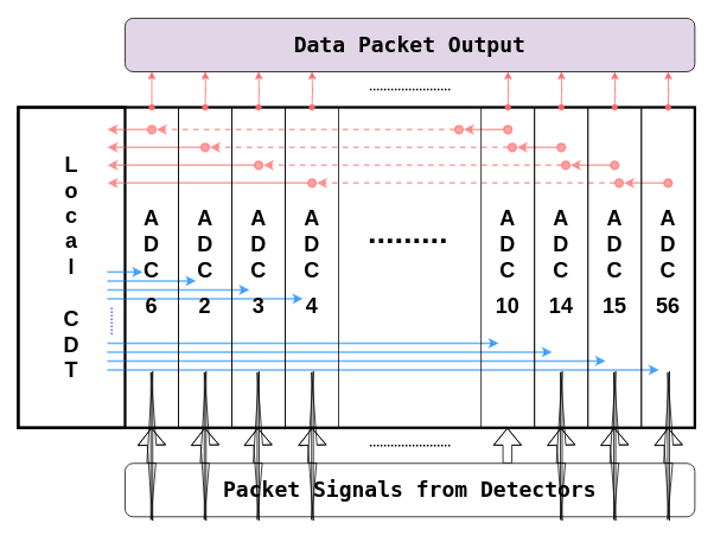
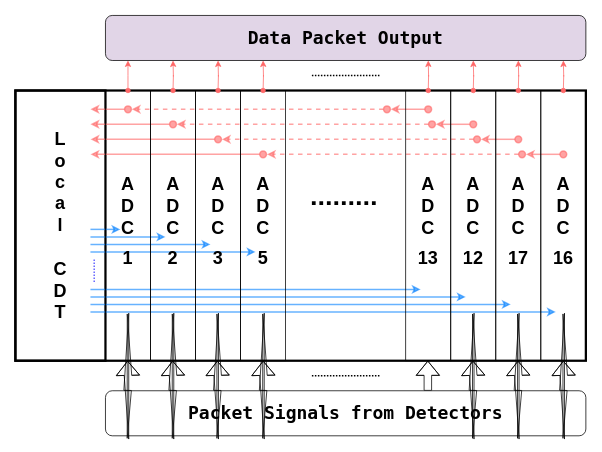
  <mxCell id="0" />
  <mxCell id="1" parent="0" />
  <mxCell id="2" value="&lt;span style=&quot;font-size: 24px&quot;&gt;L&lt;br&gt;o&lt;br&gt;c&lt;br&gt;a&lt;br&gt;l&lt;br&gt;&lt;br&gt;C&lt;/span&gt;&lt;br style=&quot;font-size: 24px&quot;&gt;&lt;span style=&quot;font-size: 24px&quot;&gt;D&lt;/span&gt;&lt;br style=&quot;font-size: 24px&quot;&gt;&lt;span style=&quot;font-size: 24px&quot;&gt;T&lt;/span&gt;" style="rounded=0;whiteSpace=wrap;html=1;fontStyle=1;strokeWidth=3;fillColor=none;" parent="1" vertex="1"><mxGeometry x="20" y="120" width="120" height="360" as="geometry" /></mxCell>
  <mxCell id="3" value="" style="rounded=0;whiteSpace=wrap;html=1;fillColor=none;strokeWidth=3;" vertex="1" parent="1"><mxGeometry x="20" y="120" width="760" height="360" as="geometry" /></mxCell>
  <mxCell id="4" value="" style="endArrow=classic;html=1;strokeColor=#FF6666;fillColor=#FF6666;gradientColor=none;opacity=60;strokeWidth=2;startArrow=oval;startFill=1;startSize=9;" parent="1" edge="1"><mxGeometry width="50" height="50" relative="1" as="geometry"><mxPoint x="170" y="145" as="sourcePoint" /><mxPoint x="120" y="145" as="targetPoint" /></mxGeometry></mxCell>
  <mxCell id="5" value="" style="endArrow=classic;html=1;fillColor=#FF6666;gradientColor=none;opacity=60;strokeWidth=2;strokeColor=#007FFF;" parent="1" edge="1"><mxGeometry width="50" height="50" relative="1" as="geometry"><mxPoint x="120" y="305" as="sourcePoint" /><mxPoint x="160" y="305" as="targetPoint" /></mxGeometry></mxCell>
  <mxCell id="6" value="" style="endArrow=classic;html=1;strokeColor=#FF6666;fillColor=#FF6666;gradientColor=none;opacity=60;strokeWidth=2;startArrow=oval;startFill=1;startSize=9;" edge="1" parent="1"><mxGeometry width="50" height="50" relative="1" as="geometry"><mxPoint x="230" y="165" as="sourcePoint" /><mxPoint x="120" y="165" as="targetPoint" /></mxGeometry></mxCell>
  <mxCell id="7" value="" style="endArrow=classic;html=1;strokeColor=#FF6666;fillColor=#FF6666;gradientColor=none;opacity=60;strokeWidth=2;startArrow=oval;startFill=1;startSize=9;" edge="1" parent="1"><mxGeometry width="50" height="50" relative="1" as="geometry"><mxPoint x="290" y="185" as="sourcePoint" /><mxPoint x="120" y="185" as="targetPoint" /></mxGeometry></mxCell>
  <mxCell id="8" value="" style="endArrow=classic;html=1;strokeColor=#FF6666;fillColor=#FF6666;gradientColor=none;opacity=60;strokeWidth=2;startArrow=oval;startFill=1;startSize=9;" edge="1" parent="1"><mxGeometry width="50" height="50" relative="1" as="geometry"><mxPoint x="350" y="205" as="sourcePoint" /><mxPoint x="120" y="205" as="targetPoint" /></mxGeometry></mxCell>
  <mxCell id="9" value="" style="endArrow=classic;html=1;strokeColor=#FF6666;fillColor=#FF6666;gradientColor=none;opacity=60;strokeWidth=2;startArrow=oval;startFill=1;startSize=9;" edge="1" parent="1"><mxGeometry x="585" y="145" width="50" height="50" as="geometry"><mxPoint x="570" y="145" as="sourcePoint" /><mxPoint x="520" y="145" as="targetPoint" /></mxGeometry></mxCell>
  <mxCell id="10" value="" style="endArrow=classic;html=1;strokeColor=#FF6666;fillColor=#FF6666;gradientColor=none;opacity=60;strokeWidth=2;startArrow=oval;startFill=1;startSize=9;" edge="1" parent="1"><mxGeometry x="585" y="145" width="50" height="50" as="geometry"><mxPoint x="630" y="165" as="sourcePoint" /><mxPoint x="580" y="165" as="targetPoint" /></mxGeometry></mxCell>
  <mxCell id="11" value="" style="endArrow=classic;html=1;strokeColor=#FF6666;fillColor=#FF6666;gradientColor=none;opacity=60;strokeWidth=2;startArrow=oval;startFill=1;startSize=9;" edge="1" parent="1"><mxGeometry x="585" y="145" width="50" height="50" as="geometry"><mxPoint x="690" y="185" as="sourcePoint" /><mxPoint x="640" y="185" as="targetPoint" /></mxGeometry></mxCell>
  <mxCell id="12" value="" style="endArrow=classic;html=1;strokeColor=#FF6666;fillColor=#FF6666;gradientColor=none;opacity=60;strokeWidth=2;startArrow=oval;startFill=1;startSize=9;" edge="1" parent="1"><mxGeometry x="585" y="145" width="50" height="50" as="geometry"><mxPoint x="750" y="205" as="sourcePoint" /><mxPoint x="700" y="205" as="targetPoint" /></mxGeometry></mxCell>
  <mxCell id="13" value="" style="endArrow=classic;html=1;strokeColor=#FF6666;fillColor=#FF6666;gradientColor=none;opacity=60;strokeWidth=2;startArrow=oval;startFill=1;dashed=1;startSize=9;" edge="1" parent="1"><mxGeometry x="235" y="145" width="50" height="50" as="geometry"><mxPoint x="515" y="145" as="sourcePoint" /><mxPoint x="175" y="145" as="targetPoint" /></mxGeometry></mxCell>
  <mxCell id="14" value="" style="endArrow=classic;html=1;strokeColor=#FF6666;fillColor=#FF6666;gradientColor=none;opacity=60;strokeWidth=2;startArrow=oval;startFill=1;dashed=1;startSize=9;" edge="1" parent="1"><mxGeometry x="235" y="145" width="50" height="50" as="geometry"><mxPoint x="575" y="165" as="sourcePoint" /><mxPoint x="235" y="165" as="targetPoint" /></mxGeometry></mxCell>
  <mxCell id="15" value="" style="endArrow=classic;html=1;strokeColor=#FF6666;fillColor=#FF6666;gradientColor=none;opacity=60;strokeWidth=2;startArrow=oval;startFill=1;dashed=1;startSize=9;" edge="1" parent="1"><mxGeometry x="355" y="185" width="50" height="50" as="geometry"><mxPoint x="635" y="185" as="sourcePoint" /><mxPoint x="295" y="185" as="targetPoint" /></mxGeometry></mxCell>
  <mxCell id="16" value="" style="endArrow=classic;html=1;strokeColor=#FF6666;fillColor=#FF6666;gradientColor=none;opacity=60;strokeWidth=2;startArrow=oval;startFill=1;dashed=1;startSize=9;" edge="1" parent="1"><mxGeometry x="355" y="185" width="50" height="50" as="geometry"><mxPoint x="695" y="205" as="sourcePoint" /><mxPoint x="355" y="205" as="targetPoint" /></mxGeometry></mxCell>
  <mxCell id="17" value="" style="endArrow=none;dashed=1;html=1;startSize=9;strokeWidth=5;dashPattern=1 1;" edge="1" parent="1"><mxGeometry width="50" height="50" relative="1" as="geometry"><mxPoint x="415" y="270" as="sourcePoint" /><mxPoint x="505" y="270" as="targetPoint" /></mxGeometry></mxCell>
  <mxCell id="18" value="" style="endArrow=classic;html=1;fillColor=#FF6666;gradientColor=none;opacity=60;strokeWidth=2;strokeColor=#007FFF;" edge="1" parent="1"><mxGeometry width="50" height="50" relative="1" as="geometry"><mxPoint x="120" y="315" as="sourcePoint" /><mxPoint x="220" y="315" as="targetPoint" /></mxGeometry></mxCell>
  <mxCell id="19" value="" style="endArrow=classic;html=1;fillColor=#FF6666;gradientColor=none;opacity=60;strokeWidth=2;strokeColor=#007FFF;" edge="1" parent="1"><mxGeometry width="50" height="50" relative="1" as="geometry"><mxPoint x="120" y="325" as="sourcePoint" /><mxPoint x="280" y="325" as="targetPoint" /></mxGeometry></mxCell>
  <mxCell id="20" value="" style="endArrow=classic;html=1;fillColor=#FF6666;gradientColor=none;opacity=60;strokeWidth=2;strokeColor=#007FFF;" edge="1" parent="1"><mxGeometry width="50" height="50" relative="1" as="geometry"><mxPoint x="120" y="335" as="sourcePoint" /><mxPoint x="340" y="335" as="targetPoint" /></mxGeometry></mxCell>
  <mxCell id="21" value="" style="endArrow=classic;html=1;fillColor=#FF6666;gradientColor=none;opacity=60;strokeWidth=2;strokeColor=#007FFF;" edge="1" parent="1"><mxGeometry width="50" height="50" relative="1" as="geometry"><mxPoint x="120" y="385" as="sourcePoint" /><mxPoint x="560" y="385" as="targetPoint" /></mxGeometry></mxCell>
  <mxCell id="22" value="" style="endArrow=classic;html=1;fillColor=#FF6666;gradientColor=none;opacity=60;strokeWidth=2;strokeColor=#007FFF;" edge="1" parent="1"><mxGeometry width="50" height="50" relative="1" as="geometry"><mxPoint x="120" y="395" as="sourcePoint" /><mxPoint x="620" y="395" as="targetPoint" /></mxGeometry></mxCell>
  <mxCell id="23" value="" style="endArrow=classic;html=1;fillColor=#FF6666;gradientColor=none;opacity=60;strokeWidth=2;strokeColor=#007FFF;" edge="1" parent="1"><mxGeometry width="50" height="50" relative="1" as="geometry"><mxPoint x="120" y="405" as="sourcePoint" /><mxPoint x="680" y="405" as="targetPoint" /></mxGeometry></mxCell>
  <mxCell id="24" value="" style="endArrow=classic;html=1;fillColor=#FF6666;gradientColor=none;opacity=60;strokeWidth=2;strokeColor=#007FFF;" edge="1" parent="1"><mxGeometry width="50" height="50" relative="1" as="geometry"><mxPoint x="120" y="415" as="sourcePoint" /><mxPoint x="740" y="415" as="targetPoint" /></mxGeometry></mxCell>
- <mxCell id="25" value="&lt;span style=&quot;font-size: 24px&quot;&gt;A&lt;/span&gt;&lt;br&gt;&lt;span style=&quot;font-size: 24px&quot;&gt;D&lt;/span&gt;&lt;br&gt;&lt;span style=&quot;font-size: 24px&quot;&gt;C&lt;/span&gt;&lt;br&gt;&lt;p&gt;&lt;font style=&quot;font-size: 24px&quot;&gt;6&lt;/font&gt;&lt;/p&gt;&lt;p&gt;&lt;/p&gt;" style="rounded=0;whiteSpace=wrap;html=1;fontStyle=1;fillColor=none;" parent="1" vertex="1"><mxGeometry x="140" y="120" width="60" height="360" as="geometry" /></mxCell>
+ <mxCell id="25" value="&lt;span style=&quot;font-size: 24px&quot;&gt;A&lt;/span&gt;&lt;br&gt;&lt;span style=&quot;font-size: 24px&quot;&gt;D&lt;/span&gt;&lt;br&gt;&lt;span style=&quot;font-size: 24px&quot;&gt;C&lt;/span&gt;&lt;br&gt;&lt;p&gt;&lt;font style=&quot;font-size: 24px&quot;&gt;1&lt;/font&gt;&lt;/p&gt;&lt;p&gt;&lt;/p&gt;" style="rounded=0;whiteSpace=wrap;html=1;fontStyle=1;fillColor=none;" parent="1" vertex="1"><mxGeometry x="140" y="120" width="60" height="360" as="geometry" /></mxCell>
  <mxCell id="26" style="edgeStyle=orthogonalEdgeStyle;rounded=0;orthogonalLoop=1;jettySize=auto;html=1;exitX=0.5;exitY=1;exitDx=0;exitDy=0;startArrow=block;startFill=1;endArrow=none;endFill=0;shape=flexArrow;fontStyle=1" parent="1" edge="1"><mxGeometry relative="1" as="geometry"><mxPoint x="569.5" y="520" as="targetPoint" /><mxPoint x="569.5" y="480" as="sourcePoint" /><Array as="points"><mxPoint x="570" y="500" /><mxPoint x="570" y="500" /></Array></mxGeometry></mxCell>
  <mxCell id="27" value="&lt;pre&gt;&lt;font style=&quot;font-size: 24px&quot;&gt;Packet Signals from Detectors&lt;/font&gt;&lt;/pre&gt;" style="rounded=1;whiteSpace=wrap;html=1;fontStyle=1" parent="1" vertex="1"><mxGeometry x="140" y="520" width="640" height="60" as="geometry" /></mxCell>
  <mxCell id="28" style="edgeStyle=orthogonalEdgeStyle;rounded=0;orthogonalLoop=1;jettySize=auto;html=1;fillColor=#e51400;startArrow=oval;startFill=1;strokeWidth=1;fontStyle=1;strokeColor=#FF6666;" parent="1" source="25" edge="1"><mxGeometry relative="1" as="geometry"><mxPoint x="170" y="80" as="targetPoint" /></mxGeometry></mxCell>
  <mxCell id="29" value="&lt;pre&gt;&lt;font style=&quot;font-size: 24px&quot;&gt;Data Packet Output&lt;/font&gt;&lt;/pre&gt;" style="rounded=1;whiteSpace=wrap;html=1;fontStyle=1;fillColor=#e1d5e7;" vertex="1" parent="1"><mxGeometry x="140" y="20" width="640" height="60" as="geometry" /></mxCell>
  <mxCell id="30" value="&lt;span style=&quot;font-size: 24px&quot;&gt;A&lt;/span&gt;&lt;br&gt;&lt;span style=&quot;font-size: 24px&quot;&gt;D&lt;/span&gt;&lt;br&gt;&lt;span style=&quot;font-size: 24px&quot;&gt;C&lt;/span&gt;&lt;br&gt;&lt;p&gt;&lt;font style=&quot;font-size: 24px&quot;&gt;2&lt;/font&gt;&lt;/p&gt;&lt;p&gt;&lt;/p&gt;" style="rounded=0;whiteSpace=wrap;html=1;fontStyle=1;fillColor=none;" vertex="1" parent="1"><mxGeometry x="200" y="120" width="60" height="360" as="geometry" /></mxCell>
  <mxCell id="31" value="&lt;span style=&quot;font-size: 24px&quot;&gt;A&lt;/span&gt;&lt;br&gt;&lt;span style=&quot;font-size: 24px&quot;&gt;D&lt;/span&gt;&lt;br&gt;&lt;span style=&quot;font-size: 24px&quot;&gt;C&lt;/span&gt;&lt;br&gt;&lt;p&gt;&lt;font style=&quot;font-size: 24px&quot;&gt;3&lt;/font&gt;&lt;/p&gt;&lt;p&gt;&lt;/p&gt;" style="rounded=0;whiteSpace=wrap;html=1;fontStyle=1;fillColor=none;" vertex="1" parent="1"><mxGeometry x="260" y="120" width="60" height="360" as="geometry" /></mxCell>
- <mxCell id="32" value="&lt;span style=&quot;font-size: 24px&quot;&gt;A&lt;/span&gt;&lt;br&gt;&lt;span style=&quot;font-size: 24px&quot;&gt;D&lt;/span&gt;&lt;br&gt;&lt;span style=&quot;font-size: 24px&quot;&gt;C&lt;/span&gt;&lt;br&gt;&lt;p&gt;&lt;font style=&quot;font-size: 24px&quot;&gt;4&lt;/font&gt;&lt;/p&gt;&lt;p&gt;&lt;/p&gt;" style="rounded=0;whiteSpace=wrap;html=1;fontStyle=1;fillColor=none;" vertex="1" parent="1"><mxGeometry x="320" y="120" width="60" height="360" as="geometry" /></mxCell>
- <mxCell id="33" value="&lt;span style=&quot;font-size: 24px&quot;&gt;A&lt;/span&gt;&lt;br&gt;&lt;span style=&quot;font-size: 24px&quot;&gt;D&lt;/span&gt;&lt;br&gt;&lt;span style=&quot;font-size: 24px&quot;&gt;C&lt;/span&gt;&lt;br&gt;&lt;p&gt;&lt;font style=&quot;font-size: 24px&quot;&gt;56&lt;/font&gt;&lt;/p&gt;&lt;p&gt;&lt;/p&gt;" style="rounded=0;whiteSpace=wrap;html=1;fontStyle=1;fillColor=none;" vertex="1" parent="1"><mxGeometry x="720" y="120" width="60" height="360" as="geometry" /></mxCell>
- <mxCell id="34" value="&lt;span style=&quot;font-size: 24px&quot;&gt;A&lt;/span&gt;&lt;br&gt;&lt;span style=&quot;font-size: 24px&quot;&gt;D&lt;/span&gt;&lt;br&gt;&lt;span style=&quot;font-size: 24px&quot;&gt;C&lt;/span&gt;&lt;br&gt;&lt;p&gt;&lt;font style=&quot;font-size: 24px&quot;&gt;15&lt;/font&gt;&lt;/p&gt;&lt;p&gt;&lt;/p&gt;" style="rounded=0;whiteSpace=wrap;html=1;fontStyle=1;fillColor=none;" vertex="1" parent="1"><mxGeometry x="660" y="120" width="60" height="360" as="geometry" /></mxCell>
- <mxCell id="35" value="&lt;span style=&quot;font-size: 24px&quot;&gt;A&lt;/span&gt;&lt;br&gt;&lt;span style=&quot;font-size: 24px&quot;&gt;D&lt;/span&gt;&lt;br&gt;&lt;span style=&quot;font-size: 24px&quot;&gt;C&lt;/span&gt;&lt;br&gt;&lt;p&gt;&lt;font style=&quot;font-size: 24px&quot;&gt;14&lt;/font&gt;&lt;/p&gt;&lt;p&gt;&lt;/p&gt;" style="rounded=0;whiteSpace=wrap;html=1;fontStyle=1;fillColor=none;" vertex="1" parent="1"><mxGeometry x="600" y="120" width="60" height="360" as="geometry" /></mxCell>
- <mxCell id="36" value="&lt;span style=&quot;font-size: 24px&quot;&gt;A&lt;/span&gt;&lt;br&gt;&lt;span style=&quot;font-size: 24px&quot;&gt;D&lt;/span&gt;&lt;br&gt;&lt;span style=&quot;font-size: 24px&quot;&gt;C&lt;/span&gt;&lt;br&gt;&lt;p&gt;&lt;font style=&quot;font-size: 24px&quot;&gt;10&lt;/font&gt;&lt;/p&gt;&lt;p&gt;&lt;/p&gt;" style="rounded=0;whiteSpace=wrap;html=1;fontStyle=1;fillColor=none;" vertex="1" parent="1"><mxGeometry x="540" y="120" width="60" height="360" as="geometry" /></mxCell>
+ <mxCell id="32" value="&lt;span style=&quot;font-size: 24px&quot;&gt;A&lt;/span&gt;&lt;br&gt;&lt;span style=&quot;font-size: 24px&quot;&gt;D&lt;/span&gt;&lt;br&gt;&lt;span style=&quot;font-size: 24px&quot;&gt;C&lt;/span&gt;&lt;br&gt;&lt;p&gt;&lt;font style=&quot;font-size: 24px&quot;&gt;5&lt;/font&gt;&lt;/p&gt;&lt;p&gt;&lt;/p&gt;" style="rounded=0;whiteSpace=wrap;html=1;fontStyle=1;fillColor=none;" vertex="1" parent="1"><mxGeometry x="320" y="120" width="60" height="360" as="geometry" /></mxCell>
+ <mxCell id="33" value="&lt;span style=&quot;font-size: 24px&quot;&gt;A&lt;/span&gt;&lt;br&gt;&lt;span style=&quot;font-size: 24px&quot;&gt;D&lt;/span&gt;&lt;br&gt;&lt;span style=&quot;font-size: 24px&quot;&gt;C&lt;/span&gt;&lt;br&gt;&lt;p&gt;&lt;font style=&quot;font-size: 24px&quot;&gt;16&lt;/font&gt;&lt;/p&gt;&lt;p&gt;&lt;/p&gt;" style="rounded=0;whiteSpace=wrap;html=1;fontStyle=1;fillColor=none;" vertex="1" parent="1"><mxGeometry x="720" y="120" width="60" height="360" as="geometry" /></mxCell>
+ <mxCell id="34" value="&lt;span style=&quot;font-size: 24px&quot;&gt;A&lt;/span&gt;&lt;br&gt;&lt;span style=&quot;font-size: 24px&quot;&gt;D&lt;/span&gt;&lt;br&gt;&lt;span style=&quot;font-size: 24px&quot;&gt;C&lt;/span&gt;&lt;br&gt;&lt;p&gt;&lt;font style=&quot;font-size: 24px&quot;&gt;17&lt;/font&gt;&lt;/p&gt;&lt;p&gt;&lt;/p&gt;" style="rounded=0;whiteSpace=wrap;html=1;fontStyle=1;fillColor=none;" vertex="1" parent="1"><mxGeometry x="660" y="120" width="60" height="360" as="geometry" /></mxCell>
+ <mxCell id="35" value="&lt;span style=&quot;font-size: 24px&quot;&gt;A&lt;/span&gt;&lt;br&gt;&lt;span style=&quot;font-size: 24px&quot;&gt;D&lt;/span&gt;&lt;br&gt;&lt;span style=&quot;font-size: 24px&quot;&gt;C&lt;/span&gt;&lt;br&gt;&lt;p&gt;&lt;font style=&quot;font-size: 24px&quot;&gt;12&lt;/font&gt;&lt;/p&gt;&lt;p&gt;&lt;/p&gt;" style="rounded=0;whiteSpace=wrap;html=1;fontStyle=1;fillColor=none;" vertex="1" parent="1"><mxGeometry x="600" y="120" width="60" height="360" as="geometry" /></mxCell>
+ <mxCell id="36" value="&lt;span style=&quot;font-size: 24px&quot;&gt;A&lt;/span&gt;&lt;br&gt;&lt;span style=&quot;font-size: 24px&quot;&gt;D&lt;/span&gt;&lt;br&gt;&lt;span style=&quot;font-size: 24px&quot;&gt;C&lt;/span&gt;&lt;br&gt;&lt;p&gt;&lt;font style=&quot;font-size: 24px&quot;&gt;13&lt;/font&gt;&lt;/p&gt;&lt;p&gt;&lt;/p&gt;" style="rounded=0;whiteSpace=wrap;html=1;fontStyle=1;fillColor=none;" vertex="1" parent="1"><mxGeometry x="540" y="120" width="60" height="360" as="geometry" /></mxCell>
  <mxCell id="37" style="edgeStyle=orthogonalEdgeStyle;rounded=0;orthogonalLoop=1;jettySize=auto;html=1;fillColor=#e51400;startArrow=oval;startFill=1;strokeWidth=1;fontStyle=1;strokeColor=#FF6666;" edge="1" parent="1"><mxGeometry relative="1" as="geometry"><mxPoint x="230" y="80" as="targetPoint" /><mxPoint x="230" y="120" as="sourcePoint" /></mxGeometry></mxCell>
  <mxCell id="38" value="" style="group" vertex="1" connectable="0" parent="1"><mxGeometry x="290" y="80" width="60" height="40" as="geometry" /></mxCell>
  <mxCell id="39" style="edgeStyle=orthogonalEdgeStyle;rounded=0;orthogonalLoop=1;jettySize=auto;html=1;fillColor=#e51400;startArrow=oval;startFill=1;strokeWidth=1;fontStyle=1;strokeColor=#FF6666;" edge="1" parent="38"><mxGeometry relative="1" as="geometry"><mxPoint as="targetPoint" /><mxPoint y="40" as="sourcePoint" /></mxGeometry></mxCell>
  <mxCell id="40" style="edgeStyle=orthogonalEdgeStyle;rounded=0;orthogonalLoop=1;jettySize=auto;html=1;fillColor=#e51400;startArrow=oval;startFill=1;strokeWidth=1;fontStyle=1;strokeColor=#FF6666;" edge="1" parent="38"><mxGeometry relative="1" as="geometry"><mxPoint x="60" as="targetPoint" /><mxPoint x="60" y="40" as="sourcePoint" /></mxGeometry></mxCell>
  <mxCell id="41" value="" style="group" vertex="1" connectable="0" parent="1"><mxGeometry x="570" y="80" width="180" height="40" as="geometry" /></mxCell>
  <mxCell id="42" style="edgeStyle=orthogonalEdgeStyle;rounded=0;orthogonalLoop=1;jettySize=auto;html=1;fillColor=#e51400;startArrow=oval;startFill=1;strokeWidth=1;fontStyle=1;strokeColor=#FF6666;" edge="1" parent="41"><mxGeometry relative="1" as="geometry"><mxPoint as="targetPoint" /><mxPoint y="40" as="sourcePoint" /></mxGeometry></mxCell>
  <mxCell id="43" style="edgeStyle=orthogonalEdgeStyle;rounded=0;orthogonalLoop=1;jettySize=auto;html=1;fillColor=#e51400;startArrow=oval;startFill=1;strokeWidth=1;fontStyle=1;strokeColor=#FF6666;" edge="1" parent="41"><mxGeometry relative="1" as="geometry"><mxPoint x="60" as="targetPoint" /><mxPoint x="60" y="40" as="sourcePoint" /></mxGeometry></mxCell>
  <mxCell id="44" value="" style="group" vertex="1" connectable="0" parent="41"><mxGeometry x="120" width="60" height="40" as="geometry" /></mxCell>
  <mxCell id="45" style="edgeStyle=orthogonalEdgeStyle;rounded=0;orthogonalLoop=1;jettySize=auto;html=1;fillColor=#e51400;startArrow=oval;startFill=1;strokeWidth=1;fontStyle=1;strokeColor=#FF6666;" edge="1" parent="44"><mxGeometry relative="1" as="geometry"><mxPoint as="targetPoint" /><mxPoint y="40" as="sourcePoint" /></mxGeometry></mxCell>
  <mxCell id="46" style="edgeStyle=orthogonalEdgeStyle;rounded=0;orthogonalLoop=1;jettySize=auto;html=1;fillColor=#e51400;startArrow=oval;startFill=1;strokeWidth=1;fontStyle=1;strokeColor=#FF6666;" edge="1" parent="44"><mxGeometry relative="1" as="geometry"><mxPoint x="60" as="targetPoint" /><mxPoint x="60" y="40" as="sourcePoint" /></mxGeometry></mxCell>
  <mxCell id="47" style="edgeStyle=orthogonalEdgeStyle;rounded=0;orthogonalLoop=1;jettySize=auto;html=1;exitX=0.5;exitY=1;exitDx=0;exitDy=0;startArrow=block;startFill=1;endArrow=none;endFill=0;shape=flexArrow;fontStyle=1" edge="1" parent="1"><mxGeometry relative="1" as="geometry"><mxPoint x="629.5" y="520" as="targetPoint" /><mxPoint x="629.5" y="480" as="sourcePoint" /></mxGeometry></mxCell>
  <mxCell id="48" style="edgeStyle=orthogonalEdgeStyle;rounded=0;orthogonalLoop=1;jettySize=auto;html=1;exitX=0.5;exitY=1;exitDx=0;exitDy=0;startArrow=block;startFill=1;endArrow=none;endFill=0;shape=flexArrow;fontStyle=1" edge="1" parent="1"><mxGeometry relative="1" as="geometry"><mxPoint x="689.5" y="520" as="targetPoint" /><mxPoint x="689.5" y="480" as="sourcePoint" /></mxGeometry></mxCell>
  <mxCell id="49" style="edgeStyle=orthogonalEdgeStyle;rounded=0;orthogonalLoop=1;jettySize=auto;html=1;exitX=0.5;exitY=1;exitDx=0;exitDy=0;startArrow=block;startFill=1;endArrow=none;endFill=0;shape=flexArrow;fontStyle=1" edge="1" parent="1"><mxGeometry relative="1" as="geometry"><mxPoint x="750" y="520" as="targetPoint" /><mxPoint x="750" y="480" as="sourcePoint" /></mxGeometry></mxCell>
  <mxCell id="50" style="edgeStyle=orthogonalEdgeStyle;rounded=0;orthogonalLoop=1;jettySize=auto;html=1;exitX=0.5;exitY=1;exitDx=0;exitDy=0;startArrow=block;startFill=1;endArrow=none;endFill=0;shape=flexArrow;fontStyle=1" edge="1" parent="1"><mxGeometry relative="1" as="geometry"><mxPoint x="169.5" y="520" as="targetPoint" /><mxPoint x="169.5" y="480" as="sourcePoint" /></mxGeometry></mxCell>
  <mxCell id="51" style="edgeStyle=orthogonalEdgeStyle;rounded=0;orthogonalLoop=1;jettySize=auto;html=1;exitX=0.5;exitY=1;exitDx=0;exitDy=0;startArrow=block;startFill=1;endArrow=none;endFill=0;shape=flexArrow;fontStyle=1" edge="1" parent="1"><mxGeometry relative="1" as="geometry"><mxPoint x="229.5" y="520" as="targetPoint" /><mxPoint x="229.5" y="480" as="sourcePoint" /></mxGeometry></mxCell>
  <mxCell id="52" style="edgeStyle=orthogonalEdgeStyle;rounded=0;orthogonalLoop=1;jettySize=auto;html=1;exitX=0.5;exitY=1;exitDx=0;exitDy=0;startArrow=block;startFill=1;endArrow=none;endFill=0;shape=flexArrow;fontStyle=1" edge="1" parent="1"><mxGeometry relative="1" as="geometry"><mxPoint x="289" y="520" as="targetPoint" /><mxPoint x="289" y="480" as="sourcePoint" /></mxGeometry></mxCell>
  <mxCell id="53" style="edgeStyle=orthogonalEdgeStyle;rounded=0;orthogonalLoop=1;jettySize=auto;html=1;exitX=0.5;exitY=1;exitDx=0;exitDy=0;startArrow=block;startFill=1;endArrow=none;endFill=0;shape=flexArrow;fontStyle=1" edge="1" parent="1"><mxGeometry relative="1" as="geometry"><mxPoint x="350" y="520" as="targetPoint" /><mxPoint x="350" y="480" as="sourcePoint" /></mxGeometry></mxCell>
  <mxCell id="54" value="" style="endArrow=none;dashed=1;html=1;startSize=9;strokeWidth=2;dashPattern=1 1;" edge="1" parent="1"><mxGeometry width="50" height="50" relative="1" as="geometry"><mxPoint x="415" y="500" as="sourcePoint" /><mxPoint x="505" y="500" as="targetPoint" /></mxGeometry></mxCell>
  <mxCell id="55" value="" style="endArrow=none;dashed=1;html=1;startSize=9;strokeWidth=2;dashPattern=1 1;" edge="1" parent="1"><mxGeometry width="50" height="50" relative="1" as="geometry"><mxPoint x="415" y="100" as="sourcePoint" /><mxPoint x="505" y="100" as="targetPoint" /></mxGeometry></mxCell>
  <mxCell id="56" value="" style="endArrow=none;dashed=1;html=1;startSize=9;strokeWidth=2;dashPattern=1 1;strokeColor=#6666FF;" edge="1" parent="1"><mxGeometry width="50" height="50" relative="1" as="geometry"><mxPoint x="125" y="345" as="sourcePoint" /><mxPoint x="125" y="375" as="targetPoint" /></mxGeometry></mxCell>
